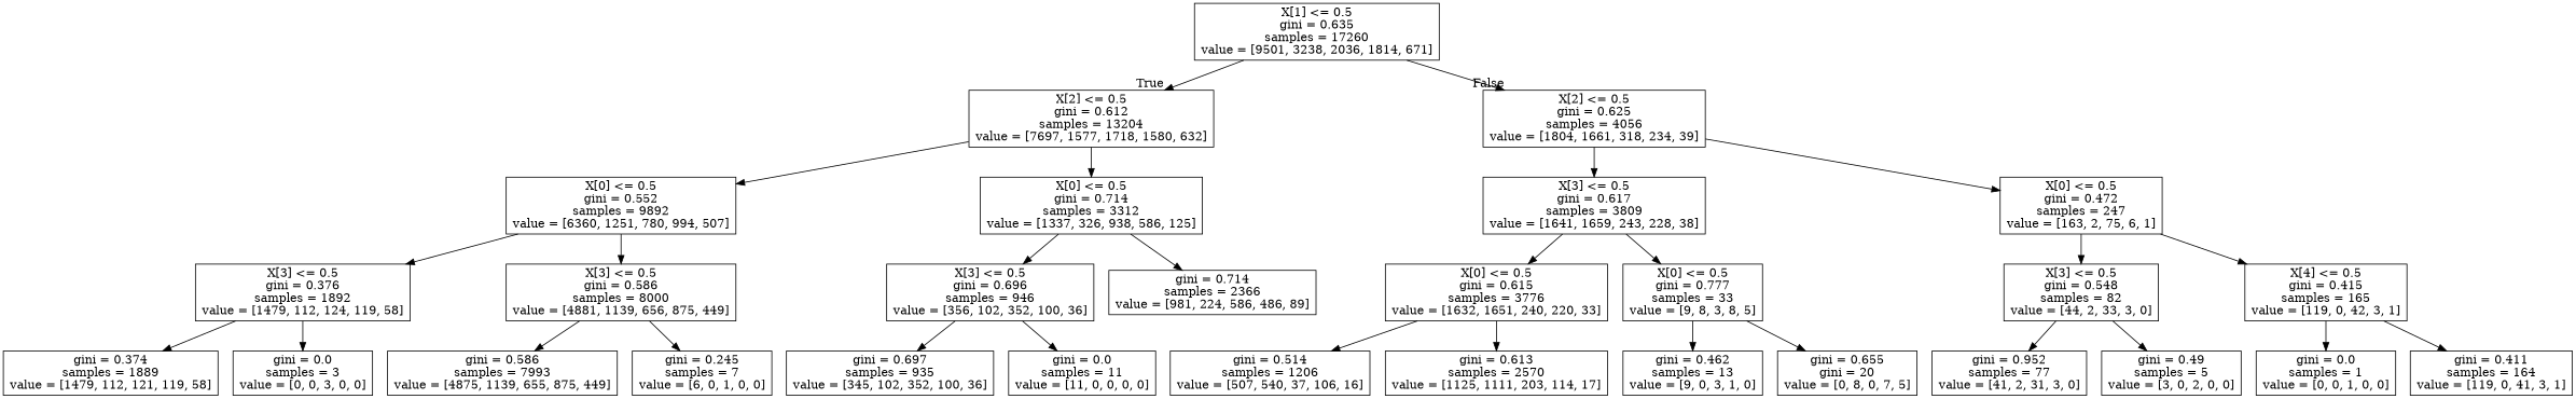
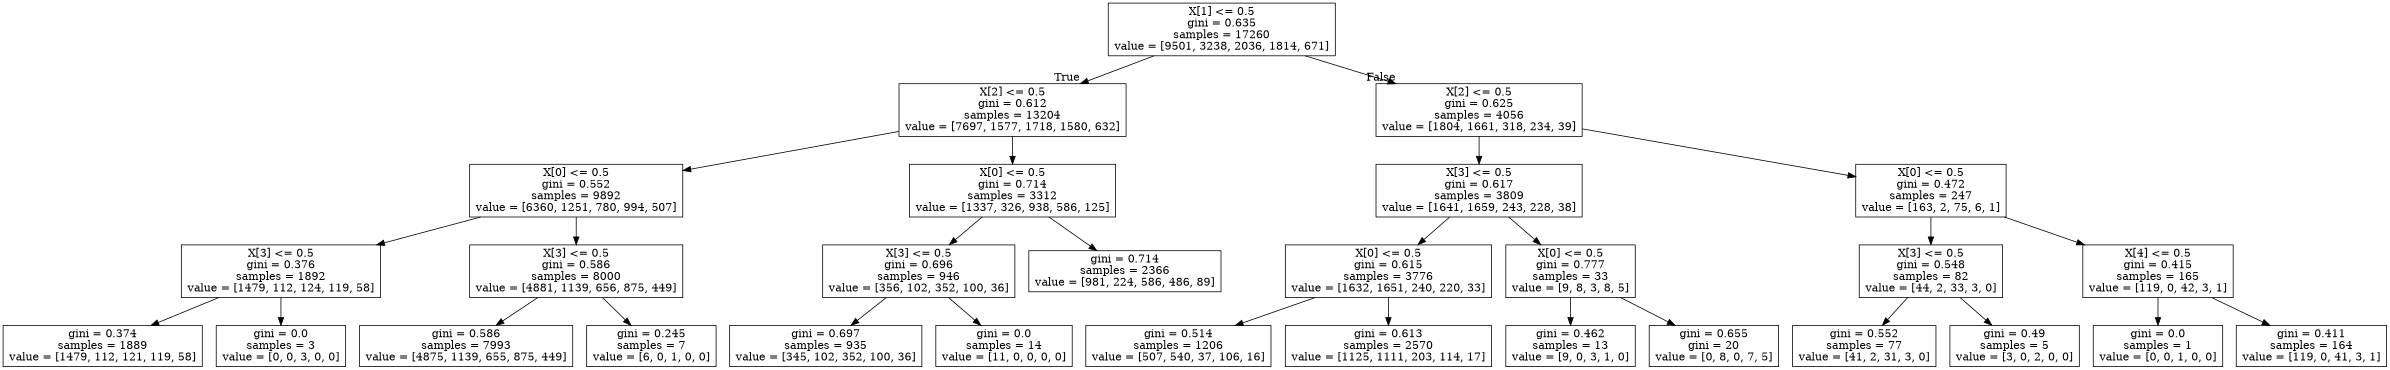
  digraph {
    node [shape=box]
    n1 [label="X[1] <= 0.5\ngini = 0.635\nsamples = 17260\nvalue = [9501, 3238, 2036, 1814, 671]"]
    n2 [label="X[2] <= 0.5\ngini = 0.612\nsamples = 13204\nvalue = [7697, 1577, 1718, 1580, 632]"]
    n3 [label="X[2] <= 0.5\ngini = 0.625\nsamples = 4056\nvalue = [1804, 1661, 318, 234, 39]"]
    n4 [label="X[0] <= 0.5\ngini = 0.552\nsamples = 9892\nvalue = [6360, 1251, 780, 994, 507]"]
    n5 [label="X[0] <= 0.5\ngini = 0.714\nsamples = 3312\nvalue = [1337, 326, 938, 586, 125]"]
    n6 [label="X[3] <= 0.5\ngini = 0.617\nsamples = 3809\nvalue = [1641, 1659, 243, 228, 38]"]
    n7 [label="X[0] <= 0.5\ngini = 0.472\nsamples = 247\nvalue = [163, 2, 75, 6, 1]"]
    n8 [label="X[3] <= 0.5\ngini = 0.376\nsamples = 1892\nvalue = [1479, 112, 124, 119, 58]"]
    n9 [label="X[3] <= 0.5\ngini = 0.586\nsamples = 8000\nvalue = [4881, 1139, 656, 875, 449]"]
    n10 [label="X[3] <= 0.5\ngini = 0.696\nsamples = 946\nvalue = [356, 102, 352, 100, 36]"]
    n11 [label="gini = 0.714\nsamples = 2366\nvalue = [981, 224, 586, 486, 89]"]
    n12 [label="gini = 0.374\nsamples = 1889\nvalue = [1479, 112, 121, 119, 58]"]
    n13 [label="gini = 0.0\nsamples = 3\nvalue = [0, 0, 3, 0, 0]"]
    n14 [label="gini = 0.586\nsamples = 7993\nvalue = [4875, 1139, 655, 875, 449]"]
    n15 [label="gini = 0.245\nsamples = 7\nvalue = [6, 0, 1, 0, 0]"]
    n16 [label="gini = 0.697\nsamples = 935\nvalue = [345, 102, 352, 100, 36]"]
-   n17 [label="gini = 0.0\nsamples = 11\nvalue = [11, 0, 0, 0, 0]"]
+   n17 [label="gini = 0.0\nsamples = 14\nvalue = [11, 0, 0, 0, 0]"]
    n18 [label="X[0] <= 0.5\ngini = 0.615\nsamples = 3776\nvalue = [1632, 1651, 240, 220, 33]"]
    n19 [label="X[0] <= 0.5\ngini = 0.777\nsamples = 33\nvalue = [9, 8, 3, 8, 5]"]
    n20 [label="X[3] <= 0.5\ngini = 0.548\nsamples = 82\nvalue = [44, 2, 33, 3, 0]"]
    n21 [label="X[4] <= 0.5\ngini = 0.415\nsamples = 165\nvalue = [119, 0, 42, 3, 1]"]
    n22 [label="gini = 0.514\nsamples = 1206\nvalue = [507, 540, 37, 106, 16]"]
    n23 [label="gini = 0.613\nsamples = 2570\nvalue = [1125, 1111, 203, 114, 17]"]
    n24 [label="gini = 0.462\nsamples = 13\nvalue = [9, 0, 3, 1, 0]"]
    n25 [label="gini = 0.655\ngini = 20\nvalue = [0, 8, 0, 7, 5]"]
-   n26 [label="gini = 0.952\nsamples = 77\nvalue = [41, 2, 31, 3, 0]"]
+   n26 [label="gini = 0.552\nsamples = 77\nvalue = [41, 2, 31, 3, 0]"]
    n27 [label="gini = 0.49\nsamples = 5\nvalue = [3, 0, 2, 0, 0]"]
    n28 [label="gini = 0.0\nsamples = 1\nvalue = [0, 0, 1, 0, 0]"]
    n29 [label="gini = 0.411\nsamples = 164\nvalue = [119, 0, 41, 3, 1]"]
    n1 -> n2 [headlabel=True labelangle=45 labeldistance=2.5]
    n1 -> n3 [headlabel=False labelangle=-45 labeldistance=2.5]
    n2 -> n4
    n2 -> n5
    n3 -> n6
    n3 -> n7
    n4 -> n8
    n4 -> n9
    n5 -> n10
    n5 -> n11
    n6 -> n18
    n6 -> n19
    n7 -> n20
    n7 -> n21
    n8 -> n12
    n8 -> n13
    n9 -> n14
    n9 -> n15
    n10 -> n16
    n10 -> n17
    n18 -> n22
    n18 -> n23
    n19 -> n24
    n19 -> n25
    n20 -> n26
    n20 -> n27
    n21 -> n28
    n21 -> n29
  }
